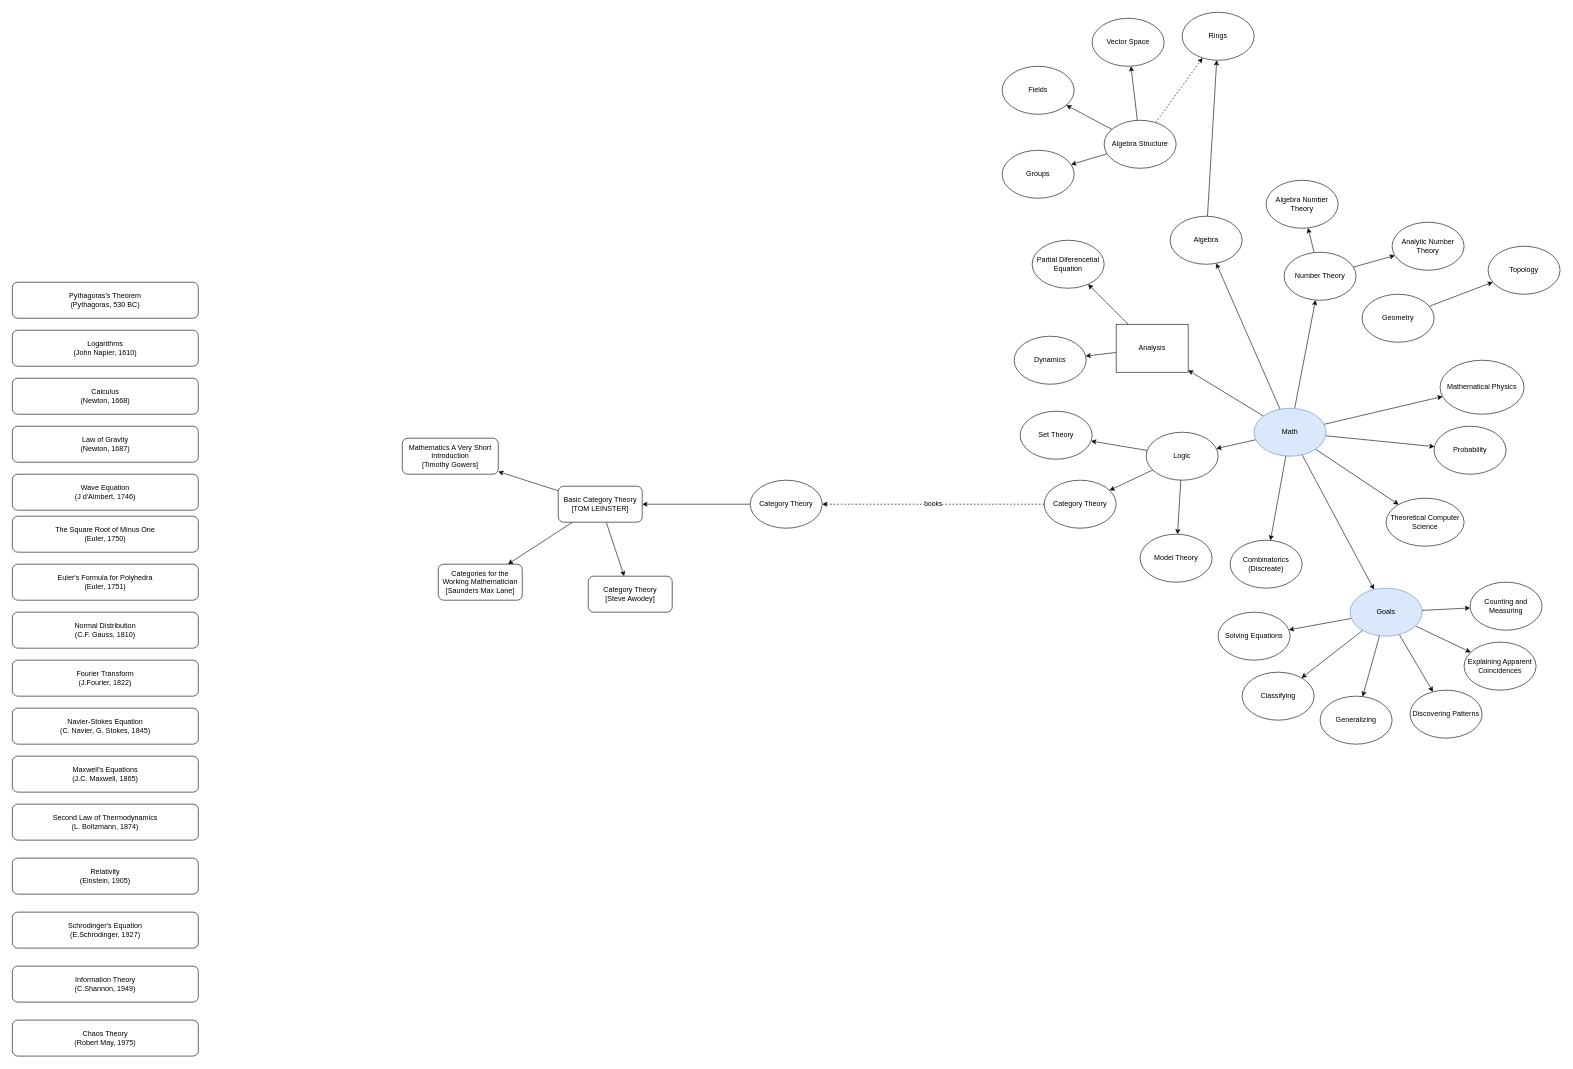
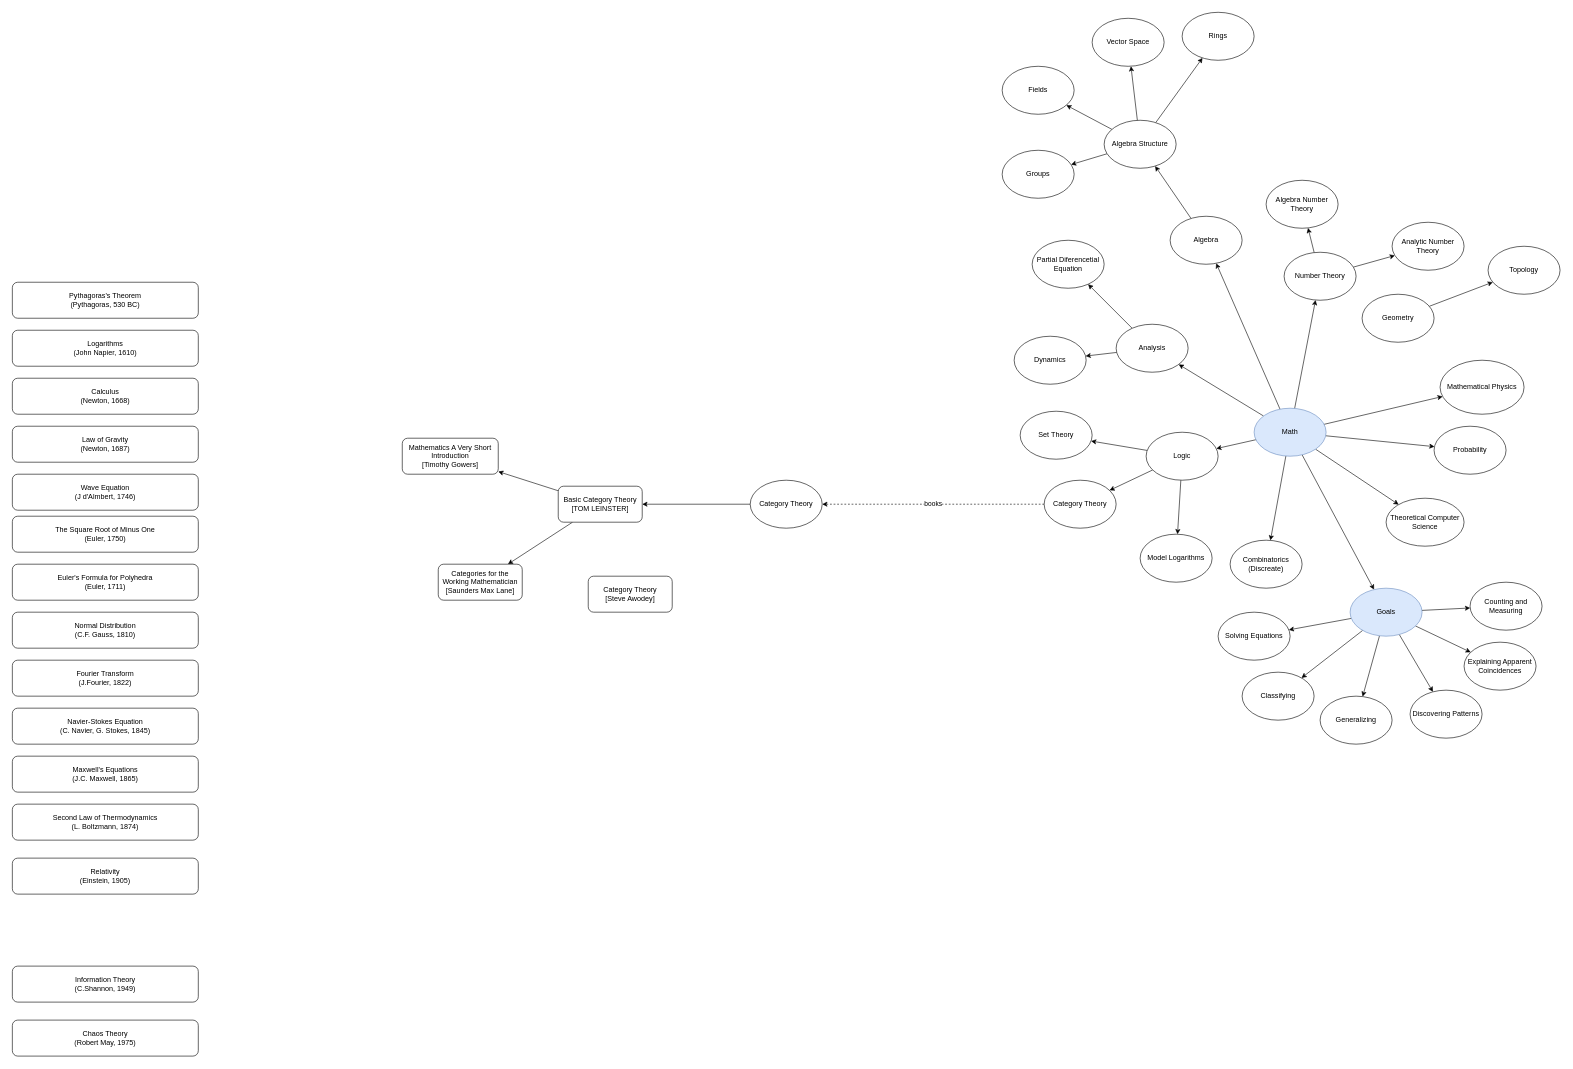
  <mxCell id="0" />
  <mxCell id="1" parent="0" />
  <mxCell id="2" style="rounded=0;orthogonalLoop=1;jettySize=auto;html=1;" parent="1" source="11" target="13" edge="1"><mxGeometry relative="1" as="geometry" /></mxCell>
  <mxCell id="3" style="edgeStyle=none;rounded=0;orthogonalLoop=1;jettySize=auto;html=1;" parent="1" source="11" target="16" edge="1"><mxGeometry relative="1" as="geometry" /></mxCell>
  <mxCell id="4" style="edgeStyle=none;rounded=0;orthogonalLoop=1;jettySize=auto;html=1;" parent="1" source="11" target="24" edge="1"><mxGeometry relative="1" as="geometry" /></mxCell>
  <mxCell id="5" style="edgeStyle=none;rounded=0;orthogonalLoop=1;jettySize=auto;html=1;" parent="1" source="11" target="30" edge="1"><mxGeometry relative="1" as="geometry" /></mxCell>
  <mxCell id="6" style="edgeStyle=none;rounded=0;orthogonalLoop=1;jettySize=auto;html=1;" parent="1" source="11" target="35" edge="1"><mxGeometry relative="1" as="geometry" /></mxCell>
  <mxCell id="7" style="edgeStyle=none;rounded=0;orthogonalLoop=1;jettySize=auto;html=1;" parent="1" source="11" target="36" edge="1"><mxGeometry relative="1" as="geometry" /></mxCell>
  <mxCell id="8" style="edgeStyle=none;rounded=0;orthogonalLoop=1;jettySize=auto;html=1;" parent="1" source="11" target="37" edge="1"><mxGeometry relative="1" as="geometry" /></mxCell>
  <mxCell id="9" style="edgeStyle=none;rounded=0;orthogonalLoop=1;jettySize=auto;html=1;" parent="1" source="11" target="38" edge="1"><mxGeometry relative="1" as="geometry" /></mxCell>
  <mxCell id="10" style="edgeStyle=none;rounded=0;orthogonalLoop=1;jettySize=auto;html=1;" parent="1" source="11" target="54" edge="1"><mxGeometry relative="1" as="geometry" /></mxCell>
  <mxCell id="11" value="Math" style="ellipse;whiteSpace=wrap;html=1;fillColor=#dae8fc;strokeColor=#6c8ebf;" parent="1" vertex="1"><mxGeometry x="2090" y="680" width="120" height="80" as="geometry" /></mxCell>
- <mxCell id="12" style="edgeStyle=none;rounded=0;orthogonalLoop=1;jettySize=auto;html=1;" parent="1" source="13" target="47" edge="1"><mxGeometry relative="1" as="geometry" /></mxCell>
+ <mxCell id="12" style="edgeStyle=none;rounded=0;orthogonalLoop=1;jettySize=auto;html=1;" parent="1" source="13" target="43" edge="1"><mxGeometry relative="1" as="geometry" /></mxCell>
  <mxCell id="13" value="Algebra" style="ellipse;whiteSpace=wrap;html=1;" parent="1" vertex="1"><mxGeometry x="1950" y="360" width="120" height="80" as="geometry" /></mxCell>
  <mxCell id="14" style="edgeStyle=none;rounded=0;orthogonalLoop=1;jettySize=auto;html=1;" parent="1" source="16" target="19" edge="1"><mxGeometry relative="1" as="geometry" /></mxCell>
  <mxCell id="15" style="edgeStyle=none;rounded=0;orthogonalLoop=1;jettySize=auto;html=1;" parent="1" source="16" target="20" edge="1"><mxGeometry relative="1" as="geometry" /></mxCell>
  <mxCell id="16" value="Number Theory" style="ellipse;whiteSpace=wrap;html=1;" parent="1" vertex="1"><mxGeometry x="2140" y="420" width="120" height="80" as="geometry" /></mxCell>
  <mxCell id="17" style="edgeStyle=none;rounded=0;orthogonalLoop=1;jettySize=auto;html=1;" parent="1" source="18" target="21" edge="1"><mxGeometry relative="1" as="geometry" /></mxCell>
  <mxCell id="18" value="Geometry" style="ellipse;whiteSpace=wrap;html=1;" parent="1" vertex="1"><mxGeometry x="2270" y="490" width="120" height="80" as="geometry" /></mxCell>
  <mxCell id="19" value="Algebra Number Theory" style="ellipse;whiteSpace=wrap;html=1;" parent="1" vertex="1"><mxGeometry x="2110" y="300" width="120" height="80" as="geometry" /></mxCell>
  <mxCell id="20" value="Analytic Number Theory" style="ellipse;whiteSpace=wrap;html=1;" parent="1" vertex="1"><mxGeometry x="2320" y="370" width="120" height="80" as="geometry" /></mxCell>
  <mxCell id="21" value="Topology" style="ellipse;whiteSpace=wrap;html=1;" parent="1" vertex="1"><mxGeometry x="2480" y="410" width="120" height="80" as="geometry" /></mxCell>
  <mxCell id="22" style="edgeStyle=none;rounded=0;orthogonalLoop=1;jettySize=auto;html=1;" parent="1" source="24" target="25" edge="1"><mxGeometry relative="1" as="geometry"><mxPoint x="1805.857" y="644.205" as="targetPoint" /></mxGeometry></mxCell>
  <mxCell id="23" style="edgeStyle=none;rounded=0;orthogonalLoop=1;jettySize=auto;html=1;" parent="1" source="24" target="26" edge="1"><mxGeometry relative="1" as="geometry" /></mxCell>
- <mxCell id="24" value="Analysis" style="whiteSpace=wrap;html=1;rounded=0;" parent="1" vertex="1"><mxGeometry x="1860" y="540" width="120" height="80" as="geometry" /></mxCell>
+ <mxCell id="24" value="Analysis" style="ellipse;whiteSpace=wrap;html=1;" parent="1" vertex="1"><mxGeometry x="1860" y="540" width="120" height="80" as="geometry" /></mxCell>
  <mxCell id="25" value="Partial Diferencetial Equation" style="ellipse;whiteSpace=wrap;html=1;" parent="1" vertex="1"><mxGeometry x="1720" y="400" width="120" height="80" as="geometry" /></mxCell>
  <mxCell id="26" value="Dynamics" style="ellipse;whiteSpace=wrap;html=1;" parent="1" vertex="1"><mxGeometry x="1690" y="560" width="120" height="80" as="geometry" /></mxCell>
  <mxCell id="27" style="edgeStyle=none;rounded=0;orthogonalLoop=1;jettySize=auto;html=1;" parent="1" source="30" target="31" edge="1"><mxGeometry relative="1" as="geometry" /></mxCell>
  <mxCell id="28" style="edgeStyle=none;rounded=0;orthogonalLoop=1;jettySize=auto;html=1;" parent="1" source="30" target="33" edge="1"><mxGeometry relative="1" as="geometry" /></mxCell>
  <mxCell id="29" style="edgeStyle=none;rounded=0;orthogonalLoop=1;jettySize=auto;html=1;" parent="1" source="30" target="34" edge="1"><mxGeometry relative="1" as="geometry" /></mxCell>
  <mxCell id="30" value="Logic" style="ellipse;whiteSpace=wrap;html=1;" parent="1" vertex="1"><mxGeometry x="1910" y="720" width="120" height="80" as="geometry" /></mxCell>
  <mxCell id="31" value="Set Theory" style="ellipse;whiteSpace=wrap;html=1;" parent="1" vertex="1"><mxGeometry x="1700" y="685" width="120" height="80" as="geometry" /></mxCell>
  <mxCell id="32" value="books" style="rounded=0;orthogonalLoop=1;jettySize=auto;html=1;dashed=1;" edge="1" parent="1" source="33" target="62"><mxGeometry relative="1" as="geometry" /></mxCell>
  <mxCell id="33" value="Category Theory" style="ellipse;whiteSpace=wrap;html=1;" parent="1" vertex="1"><mxGeometry x="1740" y="800" width="120" height="80" as="geometry" /></mxCell>
- <mxCell id="34" value="Model Theory" style="ellipse;whiteSpace=wrap;html=1;" parent="1" vertex="1"><mxGeometry x="1900" y="890" width="120" height="80" as="geometry" /></mxCell>
+ <mxCell id="34" value="Model Logarithms" style="ellipse;whiteSpace=wrap;html=1;" parent="1" vertex="1"><mxGeometry x="1900" y="890" width="120" height="80" as="geometry" /></mxCell>
  <mxCell id="35" value="Combinatorics&lt;br&gt;(Discreate)" style="ellipse;whiteSpace=wrap;html=1;" parent="1" vertex="1"><mxGeometry x="2050" y="900" width="120" height="80" as="geometry" /></mxCell>
  <mxCell id="36" value="Theoretical Computer Science" style="ellipse;whiteSpace=wrap;html=1;" parent="1" vertex="1"><mxGeometry x="2310" y="830" width="130" height="80" as="geometry" /></mxCell>
  <mxCell id="37" value="Probability" style="ellipse;whiteSpace=wrap;html=1;" parent="1" vertex="1"><mxGeometry x="2390" y="710" width="120" height="80" as="geometry" /></mxCell>
  <mxCell id="38" value="Mathematical Physics" style="ellipse;whiteSpace=wrap;html=1;" parent="1" vertex="1"><mxGeometry x="2400" y="600" width="140" height="90" as="geometry" /></mxCell>
  <mxCell id="39" style="edgeStyle=none;rounded=0;orthogonalLoop=1;jettySize=auto;html=1;" parent="1" source="43" target="44" edge="1"><mxGeometry relative="1" as="geometry" /></mxCell>
  <mxCell id="40" style="edgeStyle=none;rounded=0;orthogonalLoop=1;jettySize=auto;html=1;" parent="1" source="43" target="45" edge="1"><mxGeometry relative="1" as="geometry" /></mxCell>
  <mxCell id="41" style="edgeStyle=none;rounded=0;orthogonalLoop=1;jettySize=auto;html=1;" parent="1" source="43" target="46" edge="1"><mxGeometry relative="1" as="geometry" /></mxCell>
- <mxCell id="42" style="edgeStyle=none;rounded=0;orthogonalLoop=1;jettySize=auto;html=1;dashed=1;" parent="1" source="43" target="47" edge="1"><mxGeometry relative="1" as="geometry" /></mxCell>
+ <mxCell id="42" style="edgeStyle=none;rounded=0;orthogonalLoop=1;jettySize=auto;html=1;" parent="1" source="43" target="47" edge="1"><mxGeometry relative="1" as="geometry" /></mxCell>
  <mxCell id="43" value="Algebra Structure" style="ellipse;whiteSpace=wrap;html=1;" parent="1" vertex="1"><mxGeometry x="1840" y="200" width="120" height="80" as="geometry" /></mxCell>
  <mxCell id="44" value="Groups" style="ellipse;whiteSpace=wrap;html=1;" parent="1" vertex="1"><mxGeometry x="1670" y="250" width="120" height="80" as="geometry" /></mxCell>
  <mxCell id="45" value="Fields" style="ellipse;whiteSpace=wrap;html=1;" parent="1" vertex="1"><mxGeometry x="1670" y="110" width="120" height="80" as="geometry" /></mxCell>
  <mxCell id="46" value="Vector Space" style="ellipse;whiteSpace=wrap;html=1;" parent="1" vertex="1"><mxGeometry x="1820" y="30" width="120" height="80" as="geometry" /></mxCell>
  <mxCell id="47" value="Rings" style="ellipse;whiteSpace=wrap;html=1;" parent="1" vertex="1"><mxGeometry x="1970" y="20" width="120" height="80" as="geometry" /></mxCell>
  <mxCell id="48" style="edgeStyle=none;rounded=0;orthogonalLoop=1;jettySize=auto;html=1;" parent="1" source="54" target="55" edge="1"><mxGeometry relative="1" as="geometry" /></mxCell>
  <mxCell id="49" style="edgeStyle=none;rounded=0;orthogonalLoop=1;jettySize=auto;html=1;" parent="1" source="54" target="56" edge="1"><mxGeometry relative="1" as="geometry" /></mxCell>
  <mxCell id="50" style="edgeStyle=none;rounded=0;orthogonalLoop=1;jettySize=auto;html=1;" parent="1" source="54" target="57" edge="1"><mxGeometry relative="1" as="geometry" /></mxCell>
  <mxCell id="51" style="edgeStyle=none;rounded=0;orthogonalLoop=1;jettySize=auto;html=1;" parent="1" source="54" target="58" edge="1"><mxGeometry relative="1" as="geometry" /></mxCell>
  <mxCell id="52" style="rounded=0;orthogonalLoop=1;jettySize=auto;html=1;" parent="1" source="54" target="59" edge="1"><mxGeometry relative="1" as="geometry" /></mxCell>
  <mxCell id="53" style="edgeStyle=none;rounded=0;orthogonalLoop=1;jettySize=auto;html=1;" parent="1" source="54" target="60" edge="1"><mxGeometry relative="1" as="geometry" /></mxCell>
  <mxCell id="54" value="Goals" style="ellipse;whiteSpace=wrap;html=1;fillColor=#dae8fc;strokeColor=#6c8ebf;" parent="1" vertex="1"><mxGeometry x="2250" y="980" width="120" height="80" as="geometry" /></mxCell>
  <mxCell id="55" value="Solving Equations" style="ellipse;whiteSpace=wrap;html=1;" parent="1" vertex="1"><mxGeometry x="2030" y="1020" width="120" height="80" as="geometry" /></mxCell>
  <mxCell id="56" value="Classifying" style="ellipse;whiteSpace=wrap;html=1;" parent="1" vertex="1"><mxGeometry x="2070" y="1120" width="120" height="80" as="geometry" /></mxCell>
  <mxCell id="57" value="Generalizing" style="ellipse;whiteSpace=wrap;html=1;" parent="1" vertex="1"><mxGeometry x="2200" y="1160" width="120" height="80" as="geometry" /></mxCell>
  <mxCell id="58" value="Discovering Patterns" style="ellipse;whiteSpace=wrap;html=1;" parent="1" vertex="1"><mxGeometry x="2350" y="1150" width="120" height="80" as="geometry" /></mxCell>
  <mxCell id="59" value="Explaining Apparent Coincidences" style="ellipse;whiteSpace=wrap;html=1;" parent="1" vertex="1"><mxGeometry x="2440" y="1070" width="120" height="80" as="geometry" /></mxCell>
  <mxCell id="60" value="Counting and Measuring" style="ellipse;whiteSpace=wrap;html=1;" parent="1" vertex="1"><mxGeometry x="2450" y="970" width="120" height="80" as="geometry" /></mxCell>
  <mxCell id="61" style="rounded=0;orthogonalLoop=1;jettySize=auto;html=1;" edge="1" parent="1" source="62" target="66"><mxGeometry relative="1" as="geometry" /></mxCell>
  <mxCell id="62" value="Category Theory" style="ellipse;whiteSpace=wrap;html=1;" vertex="1" parent="1"><mxGeometry x="1250" y="800" width="120" height="80" as="geometry" /></mxCell>
  <mxCell id="63" style="edgeStyle=none;rounded=0;orthogonalLoop=1;jettySize=auto;html=1;" edge="1" parent="1" source="66" target="67"><mxGeometry relative="1" as="geometry" /></mxCell>
- <mxCell id="64" style="edgeStyle=none;rounded=0;orthogonalLoop=1;jettySize=auto;html=1;" edge="1" parent="1" source="66" target="68"><mxGeometry relative="1" as="geometry" /></mxCell>
  <mxCell id="65" style="edgeStyle=none;rounded=0;orthogonalLoop=1;jettySize=auto;html=1;" edge="1" parent="1" source="66" target="69"><mxGeometry relative="1" as="geometry" /></mxCell>
  <mxCell id="66" value="Basic Category Theory [TOM LEINSTER]" style="rounded=1;whiteSpace=wrap;html=1;" vertex="1" parent="1"><mxGeometry x="930" y="810" width="140" height="60" as="geometry" /></mxCell>
  <mxCell id="67" value="Categories for the Working Mathematician&lt;br&gt;[Saunders Max Lane]" style="rounded=1;whiteSpace=wrap;html=1;" vertex="1" parent="1"><mxGeometry x="730" y="940" width="140" height="60" as="geometry" /></mxCell>
  <mxCell id="68" value="Category Theory&lt;br&gt;[Steve Awodey]" style="rounded=1;whiteSpace=wrap;html=1;" vertex="1" parent="1"><mxGeometry x="980" y="960" width="140" height="60" as="geometry" /></mxCell>
  <mxCell id="69" value="Mathematics A Very Short Introduction&lt;br&gt;[Timothy Gowers]" style="rounded=1;whiteSpace=wrap;html=1;" vertex="1" parent="1"><mxGeometry x="670" y="730" width="160" height="60" as="geometry" /></mxCell>
  <mxCell id="70" value="Pythagoras's Theorem &lt;br&gt;(Pythagoras, 530 BC)" style="rounded=1;whiteSpace=wrap;html=1;" vertex="1" parent="1"><mxGeometry x="20" y="470" width="310" height="60" as="geometry" /></mxCell>
  <mxCell id="71" value="Logarithms&lt;br&gt;(John Napier, 1610)" style="rounded=1;whiteSpace=wrap;html=1;" vertex="1" parent="1"><mxGeometry x="20" y="550" width="310" height="60" as="geometry" /></mxCell>
  <mxCell id="72" value="Calculus&lt;br&gt;(Newton, 1668)" style="rounded=1;whiteSpace=wrap;html=1;" vertex="1" parent="1"><mxGeometry x="20" y="630" width="310" height="60" as="geometry" /></mxCell>
  <mxCell id="73" value="Law of Gravity&lt;br&gt;(Newton, 1687)" style="rounded=1;whiteSpace=wrap;html=1;" vertex="1" parent="1"><mxGeometry x="20" y="710" width="310" height="60" as="geometry" /></mxCell>
  <mxCell id="74" value="The Square Root of Minus One&lt;br&gt;(Euler, 1750)" style="rounded=1;whiteSpace=wrap;html=1;" vertex="1" parent="1"><mxGeometry x="20" y="860" width="310" height="60" as="geometry" /></mxCell>
- <mxCell id="75" value="Euler's Formula for Polyhedra&lt;br&gt;(Euler, 1751)" style="rounded=1;whiteSpace=wrap;html=1;" vertex="1" parent="1"><mxGeometry x="20" y="940" width="310" height="60" as="geometry" /></mxCell>
+ <mxCell id="75" value="Euler's Formula for Polyhedra&lt;br&gt;(Euler, 1711)" style="rounded=1;whiteSpace=wrap;html=1;" vertex="1" parent="1"><mxGeometry x="20" y="940" width="310" height="60" as="geometry" /></mxCell>
  <mxCell id="76" value="Normal Distribution&lt;br&gt;(C.F. Gauss, 1810)" style="rounded=1;whiteSpace=wrap;html=1;" vertex="1" parent="1"><mxGeometry x="20" y="1020" width="310" height="60" as="geometry" /></mxCell>
  <mxCell id="77" value="Wave Equation&lt;br&gt;(J d'Almbert, 1746)" style="rounded=1;whiteSpace=wrap;html=1;" vertex="1" parent="1"><mxGeometry x="20" y="790" width="310" height="60" as="geometry" /></mxCell>
  <mxCell id="78" value="Fourier Transform&lt;br&gt;(J.Fourier, 1822)" style="rounded=1;whiteSpace=wrap;html=1;" vertex="1" parent="1"><mxGeometry x="20" y="1100" width="310" height="60" as="geometry" /></mxCell>
  <mxCell id="79" value="Navier-Stokes Equation&lt;br&gt;(C. Navier, G. Stokes, 1845)" style="rounded=1;whiteSpace=wrap;html=1;" vertex="1" parent="1"><mxGeometry x="20" y="1180" width="310" height="60" as="geometry" /></mxCell>
  <mxCell id="80" value="Maxwell's Equations&lt;br&gt;(J.C. Maxwell, 1865)" style="rounded=1;whiteSpace=wrap;html=1;" vertex="1" parent="1"><mxGeometry x="20" y="1260" width="310" height="60" as="geometry" /></mxCell>
  <mxCell id="81" value="Second Law of Thermodynamics&lt;br&gt;(L. Boltzmann, 1874)" style="rounded=1;whiteSpace=wrap;html=1;" vertex="1" parent="1"><mxGeometry x="20" y="1340" width="310" height="60" as="geometry" /></mxCell>
  <mxCell id="82" value="Relativity&lt;br&gt;(Einstein, 1905)" style="rounded=1;whiteSpace=wrap;html=1;" vertex="1" parent="1"><mxGeometry x="20" y="1430" width="310" height="60" as="geometry" /></mxCell>
- <mxCell id="83" value="Schrodinger's Equation&lt;br&gt;(E.Schrodinger, 1927)" style="rounded=1;whiteSpace=wrap;html=1;" vertex="1" parent="1"><mxGeometry x="20" y="1520" width="310" height="60" as="geometry" /></mxCell>
  <mxCell id="84" value="Information Theory&lt;br&gt;(C.Shannon, 1949)" style="rounded=1;whiteSpace=wrap;html=1;" vertex="1" parent="1"><mxGeometry x="20" y="1610" width="310" height="60" as="geometry" /></mxCell>
  <mxCell id="85" value="Chaos Theory&lt;br&gt;(Robert May, 1975)" style="rounded=1;whiteSpace=wrap;html=1;" vertex="1" parent="1"><mxGeometry x="20" y="1700" width="310" height="60" as="geometry" /></mxCell>
